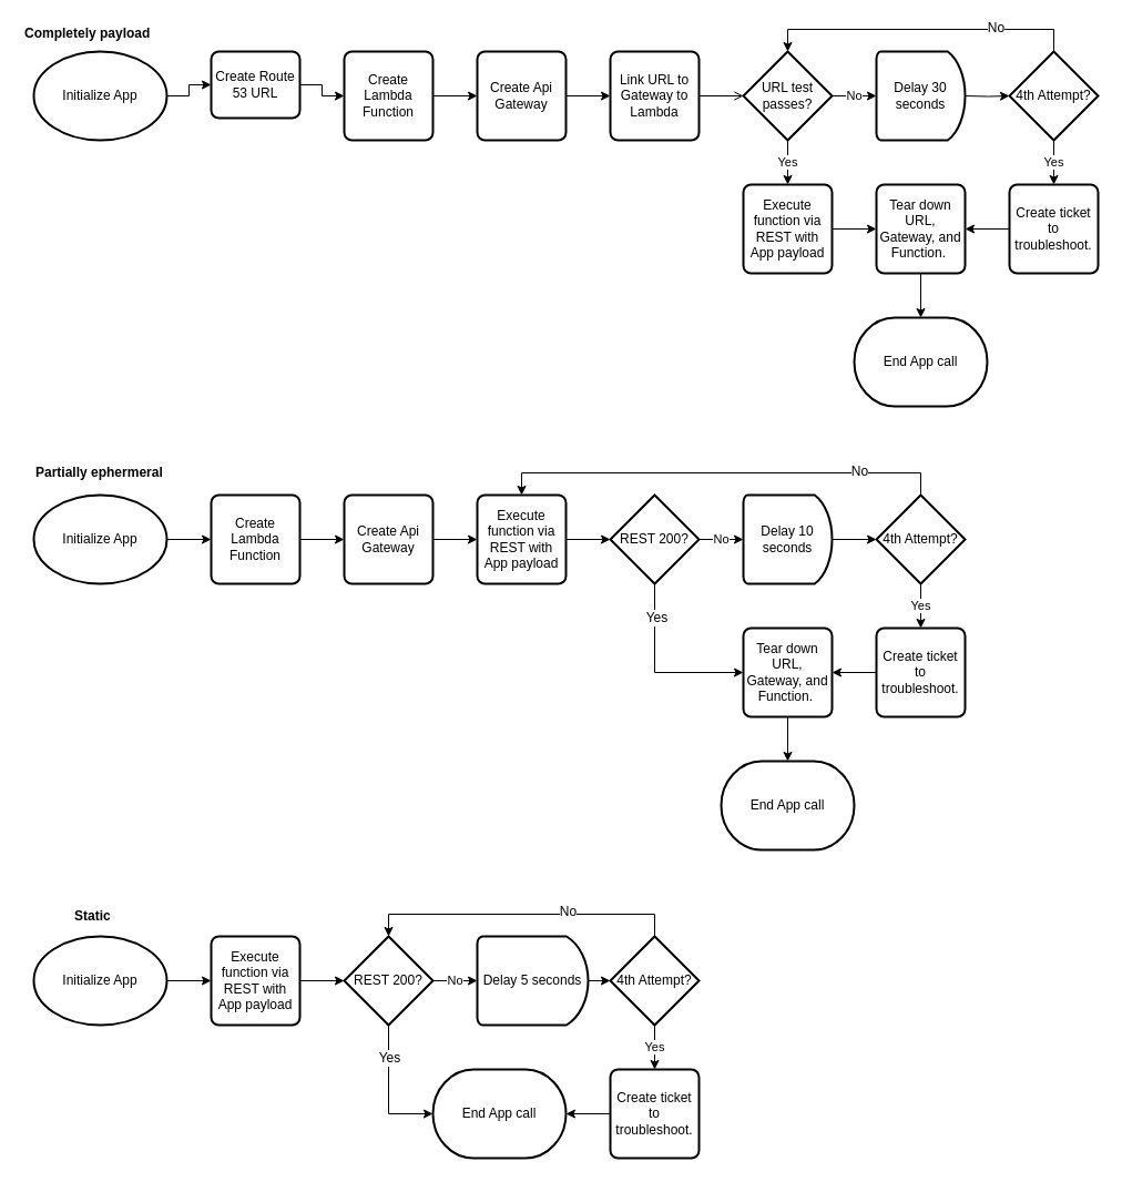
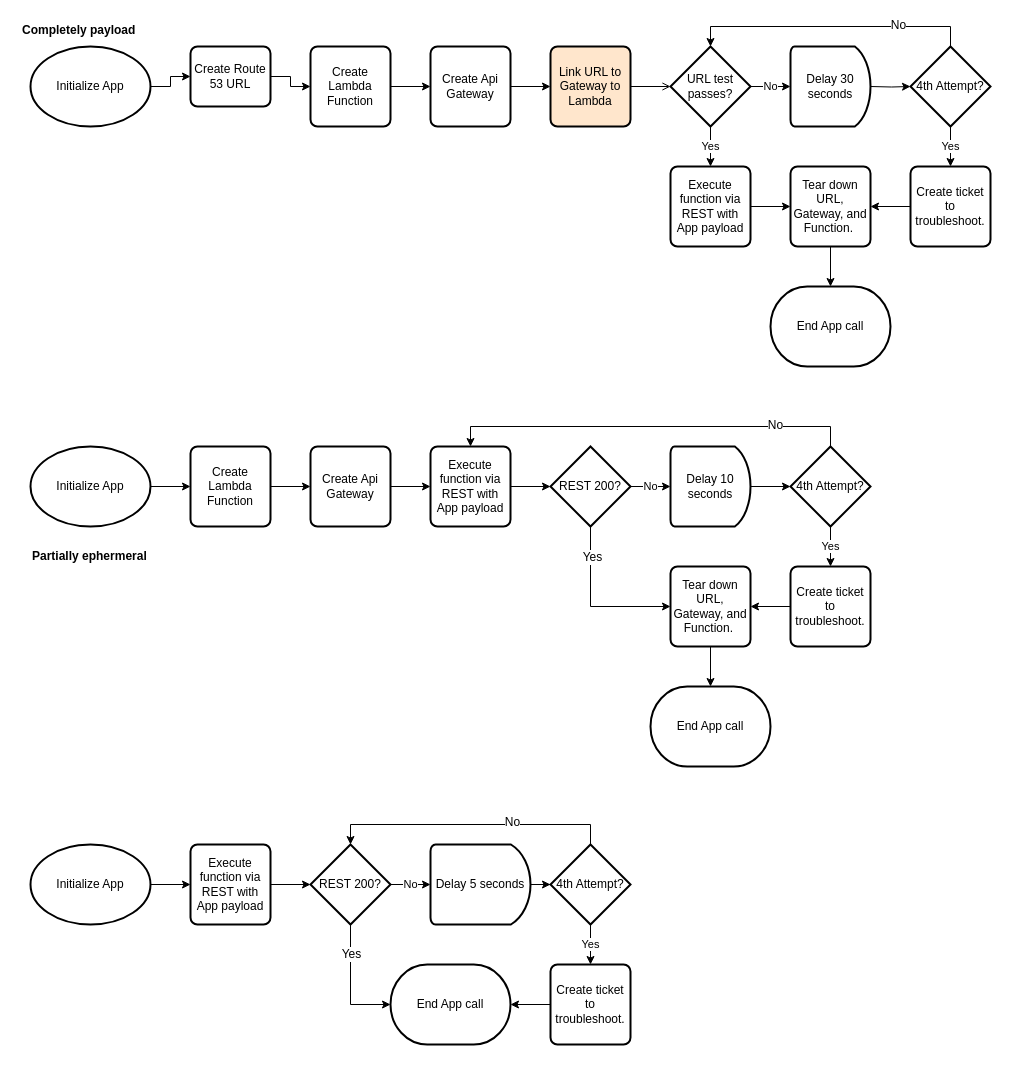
  <mxCell id="0" />
  <mxCell id="1" parent="0" />
  <mxCell id="2" value="" style="edgeStyle=orthogonalEdgeStyle;rounded=0;orthogonalLoop=1;jettySize=auto;html=1;" parent="1" source="3" target="5" edge="1"><mxGeometry relative="1" as="geometry" /></mxCell>
  <mxCell id="3" value="Initialize App" style="strokeWidth=2;html=1;shape=mxgraph.flowchart.start_1;whiteSpace=wrap;" parent="1" vertex="1"><mxGeometry x="30" y="46" width="120" height="80" as="geometry" /></mxCell>
  <mxCell id="4" value="" style="edgeStyle=orthogonalEdgeStyle;rounded=0;orthogonalLoop=1;jettySize=auto;html=1;" parent="1" source="5" target="7" edge="1"><mxGeometry relative="1" as="geometry" /></mxCell>
  <mxCell id="5" value="Create Route 53 URL" style="rounded=1;whiteSpace=wrap;html=1;absoluteArcSize=1;arcSize=14;strokeWidth=2;" parent="1" vertex="1"><mxGeometry x="190" y="46" width="80" height="60" as="geometry" /></mxCell>
  <mxCell id="6" value="" style="edgeStyle=orthogonalEdgeStyle;rounded=0;orthogonalLoop=1;jettySize=auto;html=1;" parent="1" source="7" target="11" edge="1"><mxGeometry relative="1" as="geometry" /></mxCell>
  <mxCell id="7" value="Create Lambda Function" style="rounded=1;whiteSpace=wrap;html=1;absoluteArcSize=1;arcSize=14;strokeWidth=2;" parent="1" vertex="1"><mxGeometry x="310" y="46" width="80" height="80" as="geometry" /></mxCell>
  <mxCell id="8" value="" style="edgeStyle=orthogonalEdgeStyle;rounded=0;orthogonalLoop=1;jettySize=auto;html=1;" parent="1" source="9" target="22" edge="1"><mxGeometry relative="1" as="geometry" /></mxCell>
  <mxCell id="9" value="Tear down URL, Gateway, and Function.&amp;nbsp;" style="rounded=1;whiteSpace=wrap;html=1;absoluteArcSize=1;arcSize=14;strokeWidth=2;" parent="1" vertex="1"><mxGeometry x="790" y="166" width="80" height="80" as="geometry" /></mxCell>
  <mxCell id="10" value="" style="edgeStyle=orthogonalEdgeStyle;rounded=0;orthogonalLoop=1;jettySize=auto;html=1;" parent="1" source="11" target="13" edge="1"><mxGeometry relative="1" as="geometry" /></mxCell>
  <mxCell id="11" value="Create Api Gateway" style="rounded=1;whiteSpace=wrap;html=1;absoluteArcSize=1;arcSize=14;strokeWidth=2;" parent="1" vertex="1"><mxGeometry x="430" y="46" width="80" height="80" as="geometry" /></mxCell>
  <mxCell id="12" value="" style="edgeStyle=orthogonalEdgeStyle;rounded=0;orthogonalLoop=1;jettySize=auto;html=1;endArrow=open;" parent="1" source="13" target="21" edge="1"><mxGeometry relative="1" as="geometry" /></mxCell>
- <mxCell id="13" value="Link URL to Gateway to Lambda" style="rounded=1;whiteSpace=wrap;html=1;absoluteArcSize=1;arcSize=14;strokeWidth=2;" parent="1" vertex="1"><mxGeometry x="550" y="46" width="80" height="80" as="geometry" /></mxCell>
+ <mxCell id="13" value="Link URL to Gateway to Lambda" style="rounded=1;whiteSpace=wrap;html=1;absoluteArcSize=1;arcSize=14;strokeWidth=2;fillColor=#ffe6cc;" parent="1" vertex="1"><mxGeometry x="550" y="46" width="80" height="80" as="geometry" /></mxCell>
  <mxCell id="14" value="" style="edgeStyle=orthogonalEdgeStyle;rounded=0;orthogonalLoop=1;jettySize=auto;html=1;" parent="1" source="15" target="9" edge="1"><mxGeometry relative="1" as="geometry" /></mxCell>
  <mxCell id="15" value="Execute function via REST with App payload" style="rounded=1;whiteSpace=wrap;html=1;absoluteArcSize=1;arcSize=14;strokeWidth=2;" parent="1" vertex="1"><mxGeometry x="670" y="166" width="80" height="80" as="geometry" /></mxCell>
  <mxCell id="16" style="edgeStyle=orthogonalEdgeStyle;rounded=0;orthogonalLoop=1;jettySize=auto;html=1;entryX=0.5;entryY=0;entryDx=0;entryDy=0;entryPerimeter=0;exitX=0.5;exitY=0;exitDx=0;exitDy=0;exitPerimeter=0;" parent="1" source="24" target="21" edge="1"><mxGeometry relative="1" as="geometry"><Array as="points"><mxPoint x="950" y="26" /><mxPoint x="710" y="26" /></Array></mxGeometry></mxCell>
  <mxCell id="17" value="No" style="text;html=1;resizable=0;points=[];align=center;verticalAlign=middle;labelBackgroundColor=#ffffff;" parent="16" vertex="1" connectable="0"><mxGeometry x="-0.476" y="-2" relative="1" as="geometry"><mxPoint as="offset" /></mxGeometry></mxCell>
  <mxCell id="18" value="" style="edgeStyle=orthogonalEdgeStyle;rounded=0;orthogonalLoop=1;jettySize=auto;html=1;" parent="1" target="24" edge="1"><mxGeometry relative="1" as="geometry"><mxPoint x="870" y="86" as="sourcePoint" /></mxGeometry></mxCell>
  <mxCell id="19" value="No" style="edgeStyle=orthogonalEdgeStyle;rounded=0;orthogonalLoop=1;jettySize=auto;html=1;" parent="1" source="21" edge="1"><mxGeometry relative="1" as="geometry"><mxPoint x="790" y="86" as="targetPoint" /></mxGeometry></mxCell>
  <mxCell id="20" value="Yes" style="edgeStyle=orthogonalEdgeStyle;rounded=0;orthogonalLoop=1;jettySize=auto;html=1;" parent="1" source="21" target="15" edge="1"><mxGeometry relative="1" as="geometry" /></mxCell>
  <mxCell id="21" value="URL test passes?" style="strokeWidth=2;html=1;shape=mxgraph.flowchart.decision;whiteSpace=wrap;" parent="1" vertex="1"><mxGeometry x="670" y="46" width="80" height="80" as="geometry" /></mxCell>
  <mxCell id="22" value="End App call" style="strokeWidth=2;html=1;shape=mxgraph.flowchart.terminator;whiteSpace=wrap;" parent="1" vertex="1"><mxGeometry x="770" y="286" width="120" height="80" as="geometry" /></mxCell>
  <mxCell id="23" value="Yes" style="edgeStyle=orthogonalEdgeStyle;rounded=0;orthogonalLoop=1;jettySize=auto;html=1;" parent="1" source="24" target="27" edge="1"><mxGeometry relative="1" as="geometry" /></mxCell>
  <mxCell id="24" value="4th Attempt?" style="strokeWidth=2;html=1;shape=mxgraph.flowchart.decision;whiteSpace=wrap;" parent="1" vertex="1"><mxGeometry x="910" y="46" width="80" height="80" as="geometry" /></mxCell>
  <mxCell id="25" value="Delay 30 seconds" style="strokeWidth=2;html=1;shape=mxgraph.flowchart.delay;whiteSpace=wrap;" parent="1" vertex="1"><mxGeometry x="790" y="46" width="80" height="80" as="geometry" /></mxCell>
  <mxCell id="26" value="" style="edgeStyle=orthogonalEdgeStyle;rounded=0;orthogonalLoop=1;jettySize=auto;html=1;" parent="1" source="27" target="9" edge="1"><mxGeometry relative="1" as="geometry" /></mxCell>
  <mxCell id="27" value="Create ticket to troubleshoot." style="rounded=1;whiteSpace=wrap;html=1;absoluteArcSize=1;arcSize=14;strokeWidth=2;" parent="1" vertex="1"><mxGeometry x="910" y="166" width="80" height="80" as="geometry" /></mxCell>
  <mxCell id="28" value="" style="edgeStyle=orthogonalEdgeStyle;rounded=0;orthogonalLoop=1;jettySize=auto;html=1;" parent="1" source="29" target="31" edge="1"><mxGeometry relative="1" as="geometry" /></mxCell>
  <mxCell id="29" value="Initialize App" style="strokeWidth=2;html=1;shape=mxgraph.flowchart.start_1;whiteSpace=wrap;" parent="1" vertex="1"><mxGeometry x="30" y="446" width="120" height="80" as="geometry" /></mxCell>
  <mxCell id="30" value="" style="edgeStyle=orthogonalEdgeStyle;rounded=0;orthogonalLoop=1;jettySize=auto;html=1;" parent="1" source="31" target="33" edge="1"><mxGeometry relative="1" as="geometry" /></mxCell>
  <mxCell id="31" value="Create Lambda Function" style="rounded=1;whiteSpace=wrap;html=1;absoluteArcSize=1;arcSize=14;strokeWidth=2;" parent="1" vertex="1"><mxGeometry x="190" y="446" width="80" height="80" as="geometry" /></mxCell>
  <mxCell id="32" value="" style="edgeStyle=orthogonalEdgeStyle;rounded=0;orthogonalLoop=1;jettySize=auto;html=1;" parent="1" source="33" target="35" edge="1"><mxGeometry relative="1" as="geometry" /></mxCell>
  <mxCell id="33" value="Create Api Gateway" style="rounded=1;whiteSpace=wrap;html=1;absoluteArcSize=1;arcSize=14;strokeWidth=2;" parent="1" vertex="1"><mxGeometry x="310" y="446" width="80" height="80" as="geometry" /></mxCell>
  <mxCell id="34" value="" style="edgeStyle=orthogonalEdgeStyle;rounded=0;orthogonalLoop=1;jettySize=auto;html=1;" parent="1" source="35" target="39" edge="1"><mxGeometry relative="1" as="geometry" /></mxCell>
  <mxCell id="35" value="Execute function via REST with App payload" style="rounded=1;whiteSpace=wrap;html=1;absoluteArcSize=1;arcSize=14;strokeWidth=2;" parent="1" vertex="1"><mxGeometry x="430" y="446" width="80" height="80" as="geometry" /></mxCell>
  <mxCell id="36" value="No" style="edgeStyle=orthogonalEdgeStyle;rounded=0;orthogonalLoop=1;jettySize=auto;html=1;" parent="1" source="39" target="41" edge="1"><mxGeometry relative="1" as="geometry" /></mxCell>
  <mxCell id="37" style="edgeStyle=orthogonalEdgeStyle;rounded=0;orthogonalLoop=1;jettySize=auto;html=1;entryX=0;entryY=0.5;entryDx=0;entryDy=0;" parent="1" source="39" target="47" edge="1"><mxGeometry relative="1" as="geometry"><Array as="points"><mxPoint x="590" y="606" /></Array></mxGeometry></mxCell>
  <mxCell id="38" value="Yes" style="text;html=1;resizable=0;points=[];align=center;verticalAlign=middle;labelBackgroundColor=#ffffff;" parent="37" vertex="1" connectable="0"><mxGeometry x="-0.625" y="1" relative="1" as="geometry"><mxPoint as="offset" /></mxGeometry></mxCell>
  <mxCell id="39" value="REST 200?" style="strokeWidth=2;html=1;shape=mxgraph.flowchart.decision;whiteSpace=wrap;" parent="1" vertex="1"><mxGeometry x="550" y="446" width="80" height="80" as="geometry" /></mxCell>
  <mxCell id="40" value="" style="edgeStyle=orthogonalEdgeStyle;rounded=0;orthogonalLoop=1;jettySize=auto;html=1;" parent="1" source="41" target="45" edge="1"><mxGeometry relative="1" as="geometry" /></mxCell>
  <mxCell id="41" value="Delay 10 seconds" style="strokeWidth=2;html=1;shape=mxgraph.flowchart.delay;whiteSpace=wrap;" parent="1" vertex="1"><mxGeometry x="670" y="446" width="80" height="80" as="geometry" /></mxCell>
  <mxCell id="42" style="edgeStyle=orthogonalEdgeStyle;rounded=0;orthogonalLoop=1;jettySize=auto;html=1;entryX=0.5;entryY=0;entryDx=0;entryDy=0;" parent="1" source="45" target="35" edge="1"><mxGeometry relative="1" as="geometry"><Array as="points"><mxPoint x="830" y="426" /><mxPoint x="470" y="426" /></Array></mxGeometry></mxCell>
  <mxCell id="43" value="No" style="text;html=1;resizable=0;points=[];align=center;verticalAlign=middle;labelBackgroundColor=#ffffff;" parent="42" vertex="1" connectable="0"><mxGeometry x="-0.621" y="-2" relative="1" as="geometry"><mxPoint as="offset" /></mxGeometry></mxCell>
  <mxCell id="44" value="Yes" style="edgeStyle=orthogonalEdgeStyle;rounded=0;orthogonalLoop=1;jettySize=auto;html=1;" parent="1" source="45" target="50" edge="1"><mxGeometry relative="1" as="geometry" /></mxCell>
  <mxCell id="45" value="4th Attempt?" style="strokeWidth=2;html=1;shape=mxgraph.flowchart.decision;whiteSpace=wrap;" parent="1" vertex="1"><mxGeometry x="790" y="446" width="80" height="80" as="geometry" /></mxCell>
  <mxCell id="46" value="" style="edgeStyle=orthogonalEdgeStyle;rounded=0;orthogonalLoop=1;jettySize=auto;html=1;" parent="1" source="47" target="48" edge="1"><mxGeometry relative="1" as="geometry" /></mxCell>
  <mxCell id="47" value="Tear down URL, Gateway, and Function.&amp;nbsp;" style="rounded=1;whiteSpace=wrap;html=1;absoluteArcSize=1;arcSize=14;strokeWidth=2;" parent="1" vertex="1"><mxGeometry x="670" y="566" width="80" height="80" as="geometry" /></mxCell>
  <mxCell id="48" value="End App call" style="strokeWidth=2;html=1;shape=mxgraph.flowchart.terminator;whiteSpace=wrap;" parent="1" vertex="1"><mxGeometry x="650" y="686" width="120" height="80" as="geometry" /></mxCell>
  <mxCell id="49" value="" style="edgeStyle=orthogonalEdgeStyle;rounded=0;orthogonalLoop=1;jettySize=auto;html=1;" parent="1" source="50" target="47" edge="1"><mxGeometry relative="1" as="geometry" /></mxCell>
  <mxCell id="50" value="Create ticket to troubleshoot." style="rounded=1;whiteSpace=wrap;html=1;absoluteArcSize=1;arcSize=14;strokeWidth=2;" parent="1" vertex="1"><mxGeometry x="790" y="566" width="80" height="80" as="geometry" /></mxCell>
  <mxCell id="51" value="" style="edgeStyle=orthogonalEdgeStyle;rounded=0;orthogonalLoop=1;jettySize=auto;html=1;" edge="1" parent="1" source="52" target="54"><mxGeometry relative="1" as="geometry" /></mxCell>
  <mxCell id="52" value="Initialize App" style="strokeWidth=2;html=1;shape=mxgraph.flowchart.start_1;whiteSpace=wrap;" vertex="1" parent="1"><mxGeometry x="30" y="844" width="120" height="80" as="geometry" /></mxCell>
  <mxCell id="53" value="" style="edgeStyle=orthogonalEdgeStyle;rounded=0;orthogonalLoop=1;jettySize=auto;html=1;" edge="1" parent="1" source="54" target="58"><mxGeometry relative="1" as="geometry" /></mxCell>
  <mxCell id="54" value="Execute function via REST with App payload" style="rounded=1;whiteSpace=wrap;html=1;absoluteArcSize=1;arcSize=14;strokeWidth=2;" vertex="1" parent="1"><mxGeometry x="190" y="844" width="80" height="80" as="geometry" /></mxCell>
  <mxCell id="55" value="No" style="edgeStyle=orthogonalEdgeStyle;rounded=0;orthogonalLoop=1;jettySize=auto;html=1;" edge="1" parent="1" source="58" target="60"><mxGeometry relative="1" as="geometry" /></mxCell>
  <mxCell id="56" style="edgeStyle=orthogonalEdgeStyle;rounded=0;orthogonalLoop=1;jettySize=auto;html=1;entryX=0;entryY=0.5;entryDx=0;entryDy=0;entryPerimeter=0;" edge="1" parent="1" source="58" target="67"><mxGeometry relative="1" as="geometry" /></mxCell>
  <mxCell id="57" value="Yes" style="text;html=1;resizable=0;points=[];align=center;verticalAlign=middle;labelBackgroundColor=#ffffff;" vertex="1" connectable="0" parent="56"><mxGeometry x="-0.517" relative="1" as="geometry"><mxPoint as="offset" /></mxGeometry></mxCell>
  <mxCell id="58" value="REST 200?" style="strokeWidth=2;html=1;shape=mxgraph.flowchart.decision;whiteSpace=wrap;" vertex="1" parent="1"><mxGeometry x="310" y="844" width="80" height="80" as="geometry" /></mxCell>
  <mxCell id="59" value="" style="edgeStyle=orthogonalEdgeStyle;rounded=0;orthogonalLoop=1;jettySize=auto;html=1;" edge="1" parent="1" source="60" target="64"><mxGeometry relative="1" as="geometry" /></mxCell>
  <mxCell id="60" value="Delay 5 seconds" style="strokeWidth=2;html=1;shape=mxgraph.flowchart.delay;whiteSpace=wrap;" vertex="1" parent="1"><mxGeometry x="430" y="844" width="100" height="80" as="geometry" /></mxCell>
  <mxCell id="61" value="Yes" style="edgeStyle=orthogonalEdgeStyle;rounded=0;orthogonalLoop=1;jettySize=auto;html=1;" edge="1" parent="1" source="64" target="66"><mxGeometry relative="1" as="geometry" /></mxCell>
  <mxCell id="62" style="edgeStyle=orthogonalEdgeStyle;rounded=0;orthogonalLoop=1;jettySize=auto;html=1;entryX=0.5;entryY=0;entryDx=0;entryDy=0;entryPerimeter=0;" edge="1" parent="1" source="64" target="58"><mxGeometry relative="1" as="geometry"><Array as="points"><mxPoint x="590" y="824" /><mxPoint x="350" y="824" /></Array></mxGeometry></mxCell>
  <mxCell id="63" value="No" style="text;html=1;resizable=0;points=[];align=center;verticalAlign=middle;labelBackgroundColor=#ffffff;" vertex="1" connectable="0" parent="62"><mxGeometry x="-0.293" y="-3" relative="1" as="geometry"><mxPoint as="offset" /></mxGeometry></mxCell>
  <mxCell id="64" value="4th Attempt?" style="strokeWidth=2;html=1;shape=mxgraph.flowchart.decision;whiteSpace=wrap;" vertex="1" parent="1"><mxGeometry x="550" y="844" width="80" height="80" as="geometry" /></mxCell>
  <mxCell id="65" value="" style="edgeStyle=orthogonalEdgeStyle;rounded=0;orthogonalLoop=1;jettySize=auto;html=1;" edge="1" parent="1" source="66" target="67"><mxGeometry relative="1" as="geometry" /></mxCell>
  <mxCell id="66" value="Create ticket to troubleshoot." style="rounded=1;whiteSpace=wrap;html=1;absoluteArcSize=1;arcSize=14;strokeWidth=2;" vertex="1" parent="1"><mxGeometry x="550" y="964" width="80" height="80" as="geometry" /></mxCell>
  <mxCell id="67" value="End App call" style="strokeWidth=2;html=1;shape=mxgraph.flowchart.terminator;whiteSpace=wrap;" vertex="1" parent="1"><mxGeometry x="390" y="964" width="120" height="80" as="geometry" /></mxCell>
  <mxCell id="68" value="Completely payload" style="text;html=1;resizable=0;points=[];autosize=1;align=left;verticalAlign=top;spacingTop=-4;fontStyle=1" vertex="1" parent="1"><mxGeometry x="20" y="20" width="140" height="20" as="geometry" /></mxCell>
- <mxCell id="69" value="Partially ephermeral" style="text;html=1;resizable=0;points=[];autosize=1;align=left;verticalAlign=top;spacingTop=-4;fontStyle=1" vertex="1" parent="1"><mxGeometry x="30" y="416" width="120" height="20" as="geometry" /></mxCell>
- <mxCell id="70" value="Static" style="text;html=1;resizable=0;points=[];autosize=1;align=left;verticalAlign=top;spacingTop=-4;fontStyle=1" vertex="1" parent="1"><mxGeometry x="65" y="816" width="50" height="20" as="geometry" /></mxCell>
+ <mxCell id="69" value="Partially ephermeral" style="text;html=1;resizable=0;points=[];autosize=1;align=left;verticalAlign=top;spacingTop=-4;fontStyle=1" vertex="1" parent="1"><mxGeometry x="30" y="546" width="120" height="20" as="geometry" /></mxCell>
